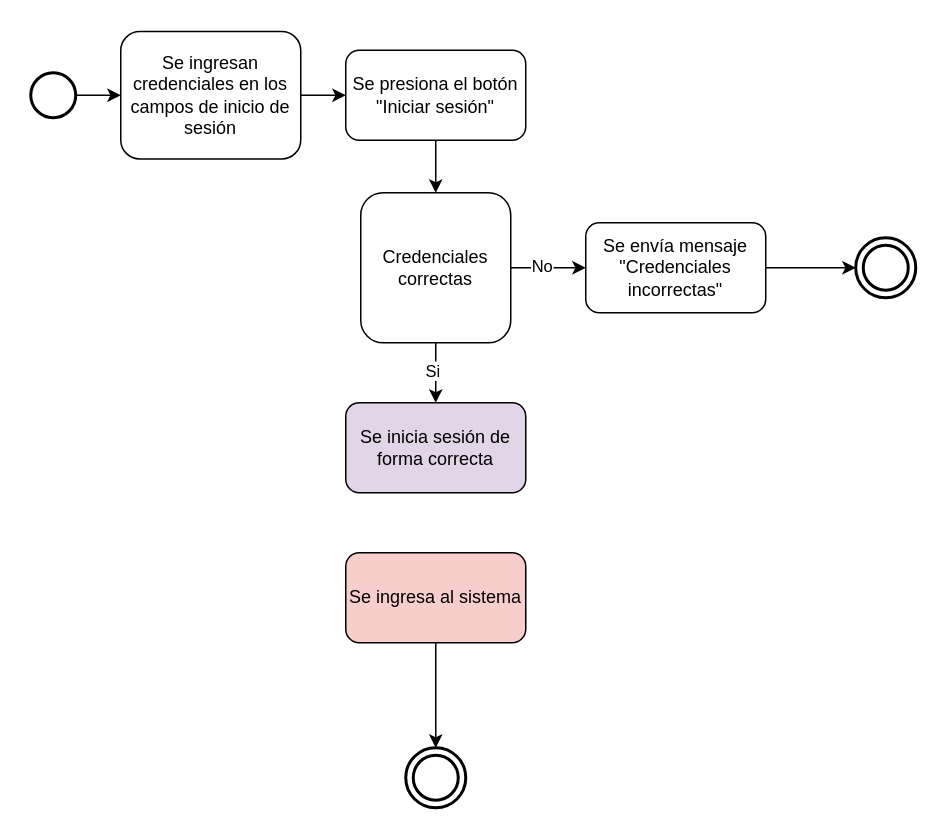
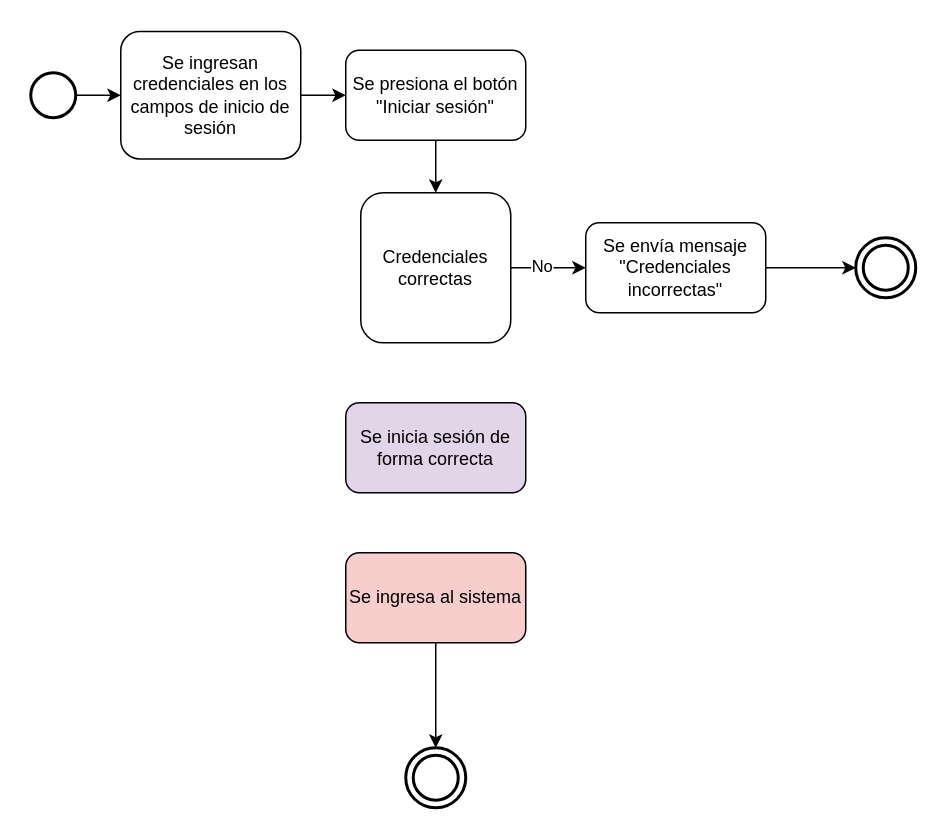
  <mxCell id="0" />
  <mxCell id="1" parent="0" />
  <mxCell id="2" value="" style="strokeWidth=2;html=1;shape=mxgraph.flowchart.start_2;whiteSpace=wrap;" vertex="1" parent="1"><mxGeometry x="20" y="48" width="30" height="30" as="geometry" /></mxCell>
  <mxCell id="3" value="Se ingresan credenciales en los campos de inicio de sesión" style="rounded=1;whiteSpace=wrap;html=1;" vertex="1" parent="1"><mxGeometry x="80" y="20.5" width="120" height="85" as="geometry" /></mxCell>
  <mxCell id="4" value="" style="endArrow=classic;html=1;rounded=0;exitX=1;exitY=0.5;exitDx=0;exitDy=0;exitPerimeter=0;entryX=0;entryY=0.5;entryDx=0;entryDy=0;" edge="1" parent="1" source="2" target="3"><mxGeometry width="50" height="50" relative="1" as="geometry"><mxPoint x="170" y="353" as="sourcePoint" /><mxPoint x="220" y="303" as="targetPoint" /></mxGeometry></mxCell>
  <mxCell id="5" value="" style="endArrow=classic;html=1;rounded=0;exitX=1;exitY=0.5;exitDx=0;exitDy=0;entryX=0;entryY=0.5;entryDx=0;entryDy=0;" edge="1" parent="1" source="3" target="7"><mxGeometry width="50" height="50" relative="1" as="geometry"><mxPoint x="70" y="88" as="sourcePoint" /><mxPoint x="120" y="88" as="targetPoint" /></mxGeometry></mxCell>
  <mxCell id="6" style="edgeStyle=orthogonalEdgeStyle;rounded=0;orthogonalLoop=1;jettySize=auto;html=1;" edge="1" parent="1" source="7" target="12"><mxGeometry relative="1" as="geometry" /></mxCell>
  <mxCell id="7" value="Se presiona el botón &quot;Iniciar sesión&quot;" style="rounded=1;whiteSpace=wrap;html=1;" vertex="1" parent="1"><mxGeometry x="230" y="33" width="120" height="60" as="geometry" /></mxCell>
- <mxCell id="8" style="edgeStyle=orthogonalEdgeStyle;rounded=0;orthogonalLoop=1;jettySize=auto;html=1;entryX=0.5;entryY=0;entryDx=0;entryDy=0;" edge="1" parent="1" source="12" target="13"><mxGeometry relative="1" as="geometry" /></mxCell>
- <mxCell id="9" value="Si" style="edgeLabel;html=1;align=center;verticalAlign=middle;resizable=0;points=[];" vertex="1" connectable="0" parent="8"><mxGeometry x="-0.1" y="-3" relative="1" as="geometry"><mxPoint as="offset" /></mxGeometry></mxCell>
  <mxCell id="10" style="edgeStyle=orthogonalEdgeStyle;rounded=0;orthogonalLoop=1;jettySize=auto;html=1;entryX=0;entryY=0.5;entryDx=0;entryDy=0;" edge="1" parent="1" source="12" target="15"><mxGeometry relative="1" as="geometry" /></mxCell>
  <mxCell id="11" value="No" style="edgeLabel;html=1;align=center;verticalAlign=middle;resizable=0;points=[];" vertex="1" connectable="0" parent="10"><mxGeometry x="-0.2" y="2" relative="1" as="geometry"><mxPoint as="offset" /></mxGeometry></mxCell>
  <mxCell id="12" value="Credenciales correctas" style="whiteSpace=wrap;html=1;rounded=1;" vertex="1" parent="1"><mxGeometry x="240" y="128" width="100" height="100" as="geometry" /></mxCell>
  <mxCell id="13" value="Se inicia sesión de forma correcta" style="rounded=1;whiteSpace=wrap;html=1;fillColor=#e1d5e7;" vertex="1" parent="1"><mxGeometry x="230" y="268" width="120" height="60" as="geometry" /></mxCell>
  <mxCell id="14" style="edgeStyle=orthogonalEdgeStyle;rounded=0;orthogonalLoop=1;jettySize=auto;html=1;entryX=0;entryY=0.5;entryDx=0;entryDy=0;" edge="1" parent="1" source="15" target="19"><mxGeometry relative="1" as="geometry" /></mxCell>
  <mxCell id="15" value="Se envía mensaje &quot;Credenciales incorrectas&quot;" style="rounded=1;whiteSpace=wrap;html=1;" vertex="1" parent="1"><mxGeometry x="390" y="148" width="120" height="60" as="geometry" /></mxCell>
  <mxCell id="16" style="edgeStyle=orthogonalEdgeStyle;rounded=0;orthogonalLoop=1;jettySize=auto;html=1;entryX=0.5;entryY=0;entryDx=0;entryDy=0;" edge="1" parent="1" source="17" target="18"><mxGeometry relative="1" as="geometry" /></mxCell>
  <mxCell id="17" value="Se ingresa al sistema" style="rounded=1;whiteSpace=wrap;html=1;fillColor=#f8cecc;" vertex="1" parent="1"><mxGeometry x="230" y="368" width="120" height="60" as="geometry" /></mxCell>
  <mxCell id="18" value="" style="ellipse;shape=doubleEllipse;whiteSpace=wrap;html=1;aspect=fixed;perimeterSpacing=0;strokeWidth=2;" vertex="1" parent="1"><mxGeometry x="270" y="498" width="40" height="40" as="geometry" /></mxCell>
  <mxCell id="19" value="" style="ellipse;shape=doubleEllipse;whiteSpace=wrap;html=1;aspect=fixed;perimeterSpacing=0;strokeWidth=2;" vertex="1" parent="1"><mxGeometry x="570" y="158" width="40" height="40" as="geometry" /></mxCell>
